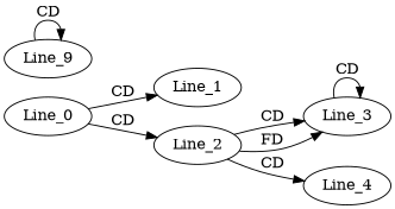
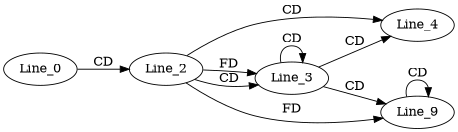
  digraph {
    rankdir=LR
    Line_0
-   Line_1
    Line_2
    Line_3
    Line_4
    n6 [label=Line_9]
-   Line_0 -> Line_1 [label=CD]
    Line_0 -> Line_2 [label=CD]
    Line_2 -> Line_3 [label=CD]
    Line_2 -> Line_3 [label=FD]
    Line_2 -> Line_4 [label=CD]
+   Line_2 -> n6 [label=FD]
    Line_3 -> Line_3 [label=CD]
+   Line_3 -> Line_4 [label=CD]
+   Line_3 -> n6 [label=CD]
    n6 -> n6 [label=CD]
  }
